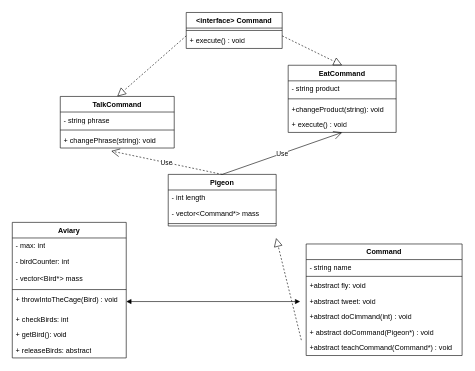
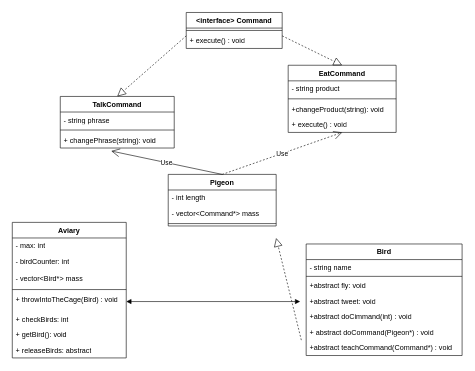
  <mxCell id="0" />
  <mxCell id="1" parent="0" />
- <mxCell id="2" value="Command" style="swimlane;fontStyle=1;align=center;verticalAlign=top;childLayout=stackLayout;horizontal=1;startSize=26;horizontalStack=0;resizeParent=1;resizeParentMax=0;resizeLast=0;collapsible=1;marginBottom=0;whiteSpace=wrap;html=1;" parent="1" vertex="1"><mxGeometry x="510" y="406" width="260" height="186" as="geometry" /></mxCell>
+ <mxCell id="2" value="Bird" style="swimlane;fontStyle=1;align=center;verticalAlign=top;childLayout=stackLayout;horizontal=1;startSize=26;horizontalStack=0;resizeParent=1;resizeParentMax=0;resizeLast=0;collapsible=1;marginBottom=0;whiteSpace=wrap;html=1;" parent="1" vertex="1"><mxGeometry x="510" y="406" width="260" height="186" as="geometry" /></mxCell>
  <mxCell id="3" value="- string name" style="text;strokeColor=none;fillColor=none;align=left;verticalAlign=top;spacingLeft=4;spacingRight=4;overflow=hidden;rotatable=0;points=[[0,0.5],[1,0.5]];portConstraint=eastwest;whiteSpace=wrap;html=1;" vertex="1" parent="2"><mxGeometry y="26" width="260" height="26" as="geometry" /></mxCell>
  <mxCell id="4" value="" style="line;strokeWidth=1;fillColor=none;align=left;verticalAlign=middle;spacingTop=-1;spacingLeft=3;spacingRight=3;rotatable=0;labelPosition=right;points=[];portConstraint=eastwest;strokeColor=inherit;" parent="2" vertex="1"><mxGeometry y="52" width="260" height="4" as="geometry" /></mxCell>
  <mxCell id="5" value="+abstract&amp;nbsp;fly: void" style="text;strokeColor=none;fillColor=none;align=left;verticalAlign=top;spacingLeft=4;spacingRight=4;overflow=hidden;rotatable=0;points=[[0,0.5],[1,0.5]];portConstraint=eastwest;whiteSpace=wrap;html=1;" parent="2" vertex="1"><mxGeometry y="56" width="260" height="26" as="geometry" /></mxCell>
  <mxCell id="6" value="+abstract tweet: void" style="text;strokeColor=none;fillColor=none;align=left;verticalAlign=top;spacingLeft=4;spacingRight=4;overflow=hidden;rotatable=0;points=[[0,0.5],[1,0.5]];portConstraint=eastwest;whiteSpace=wrap;html=1;" vertex="1" parent="2"><mxGeometry y="82" width="260" height="26" as="geometry" /></mxCell>
  <mxCell id="7" value="+abstract doCimmand(int) : void" style="text;strokeColor=none;fillColor=none;align=left;verticalAlign=top;spacingLeft=4;spacingRight=4;overflow=hidden;rotatable=0;points=[[0,0.5],[1,0.5]];portConstraint=eastwest;whiteSpace=wrap;html=1;" vertex="1" parent="2"><mxGeometry y="108" width="260" height="26" as="geometry" /></mxCell>
  <mxCell id="8" value="+ abstract doCommand(Pigeon*) : void" style="text;strokeColor=none;fillColor=none;align=left;verticalAlign=top;spacingLeft=4;spacingRight=4;overflow=hidden;rotatable=0;points=[[0,0.5],[1,0.5]];portConstraint=eastwest;whiteSpace=wrap;html=1;" vertex="1" parent="2"><mxGeometry y="134" width="260" height="26" as="geometry" /></mxCell>
  <mxCell id="9" value="+abstract&amp;nbsp;teachCommand(Command*) : void" style="text;strokeColor=none;fillColor=none;align=left;verticalAlign=top;spacingLeft=4;spacingRight=4;overflow=hidden;rotatable=0;points=[[0,0.5],[1,0.5]];portConstraint=eastwest;whiteSpace=wrap;html=1;" parent="2" vertex="1"><mxGeometry y="160" width="260" height="26" as="geometry" /></mxCell>
  <mxCell id="10" value="Aviary" style="swimlane;fontStyle=1;align=center;verticalAlign=top;childLayout=stackLayout;horizontal=1;startSize=26;horizontalStack=0;resizeParent=1;resizeParentMax=0;resizeLast=0;collapsible=1;marginBottom=0;whiteSpace=wrap;html=1;" parent="1" vertex="1"><mxGeometry x="20" y="370" width="190" height="226" as="geometry" /></mxCell>
  <mxCell id="11" value="- max: int" style="text;strokeColor=none;fillColor=none;align=left;verticalAlign=top;spacingLeft=4;spacingRight=4;overflow=hidden;rotatable=0;points=[[0,0.5],[1,0.5]];portConstraint=eastwest;whiteSpace=wrap;html=1;" parent="10" vertex="1"><mxGeometry y="26" width="190" height="26" as="geometry" /></mxCell>
  <mxCell id="12" value="- birdCounter: int" style="text;strokeColor=none;fillColor=none;align=left;verticalAlign=top;spacingLeft=4;spacingRight=4;overflow=hidden;rotatable=0;points=[[0,0.5],[1,0.5]];portConstraint=eastwest;whiteSpace=wrap;html=1;" parent="10" vertex="1"><mxGeometry y="52" width="190" height="28" as="geometry" /></mxCell>
  <mxCell id="13" value="-&amp;nbsp;vector&amp;lt;Bird*&amp;gt; mass" style="text;strokeColor=none;fillColor=none;align=left;verticalAlign=top;spacingLeft=4;spacingRight=4;overflow=hidden;rotatable=0;points=[[0,0.5],[1,0.5]];portConstraint=eastwest;whiteSpace=wrap;html=1;" vertex="1" parent="10"><mxGeometry y="80" width="190" height="28" as="geometry" /></mxCell>
  <mxCell id="14" value="" style="line;strokeWidth=1;fillColor=none;align=left;verticalAlign=middle;spacingTop=-1;spacingLeft=3;spacingRight=3;rotatable=0;labelPosition=right;points=[];portConstraint=eastwest;strokeColor=inherit;" parent="10" vertex="1"><mxGeometry y="108" width="190" height="8" as="geometry" /></mxCell>
  <mxCell id="15" value="+&amp;nbsp;throwIntoTheСage(Bird) : void" style="text;strokeColor=none;fillColor=none;align=left;verticalAlign=top;spacingLeft=4;spacingRight=4;overflow=hidden;rotatable=0;points=[[0,0.5],[1,0.5]];portConstraint=eastwest;whiteSpace=wrap;html=1;" parent="10" vertex="1"><mxGeometry y="116" width="190" height="32" as="geometry" /></mxCell>
  <mxCell id="16" value="+ checkBirds: int" style="text;strokeColor=none;fillColor=none;align=left;verticalAlign=top;spacingLeft=4;spacingRight=4;overflow=hidden;rotatable=0;points=[[0,0.5],[1,0.5]];portConstraint=eastwest;whiteSpace=wrap;html=1;" vertex="1" parent="10"><mxGeometry y="148" width="190" height="26" as="geometry" /></mxCell>
  <mxCell id="17" value="+ getBird(): void" style="text;strokeColor=none;fillColor=none;align=left;verticalAlign=top;spacingLeft=4;spacingRight=4;overflow=hidden;rotatable=0;points=[[0,0.5],[1,0.5]];portConstraint=eastwest;whiteSpace=wrap;html=1;" parent="10" vertex="1"><mxGeometry y="174" width="190" height="26" as="geometry" /></mxCell>
  <mxCell id="18" value="+&amp;nbsp;releaseBirds: abstract" style="text;strokeColor=none;fillColor=none;align=left;verticalAlign=top;spacingLeft=4;spacingRight=4;overflow=hidden;rotatable=0;points=[[0,0.5],[1,0.5]];portConstraint=eastwest;whiteSpace=wrap;html=1;" parent="10" vertex="1"><mxGeometry y="200" width="190" height="26" as="geometry" /></mxCell>
  <mxCell id="19" value="Pigeon" style="swimlane;fontStyle=1;align=center;verticalAlign=top;childLayout=stackLayout;horizontal=1;startSize=26;horizontalStack=0;resizeParent=1;resizeParentMax=0;resizeLast=0;collapsible=1;marginBottom=0;whiteSpace=wrap;html=1;" parent="1" vertex="1"><mxGeometry x="280" y="290" width="180" height="86" as="geometry" /></mxCell>
  <mxCell id="20" value="- int length" style="text;strokeColor=none;fillColor=none;align=left;verticalAlign=top;spacingLeft=4;spacingRight=4;overflow=hidden;rotatable=0;points=[[0,0.5],[1,0.5]];portConstraint=eastwest;whiteSpace=wrap;html=1;" vertex="1" parent="19"><mxGeometry y="26" width="180" height="26" as="geometry" /></mxCell>
  <mxCell id="21" value="-&amp;nbsp;vector&amp;lt;Command*&amp;gt; mass" style="text;strokeColor=none;fillColor=none;align=left;verticalAlign=top;spacingLeft=4;spacingRight=4;overflow=hidden;rotatable=0;points=[[0,0.5],[1,0.5]];portConstraint=eastwest;whiteSpace=wrap;html=1;" vertex="1" parent="19"><mxGeometry y="52" width="180" height="26" as="geometry" /></mxCell>
  <mxCell id="22" value="" style="line;strokeWidth=1;fillColor=none;align=left;verticalAlign=middle;spacingTop=-1;spacingLeft=3;spacingRight=3;rotatable=0;labelPosition=right;points=[];portConstraint=eastwest;strokeColor=inherit;" parent="19" vertex="1"><mxGeometry y="78" width="180" height="8" as="geometry" /></mxCell>
  <mxCell id="23" value="&amp;lt;interface&amp;gt; Command" style="swimlane;fontStyle=1;align=center;verticalAlign=top;childLayout=stackLayout;horizontal=1;startSize=26;horizontalStack=0;resizeParent=1;resizeParentMax=0;resizeLast=0;collapsible=1;marginBottom=0;whiteSpace=wrap;html=1;" vertex="1" parent="1"><mxGeometry x="310" y="20" width="160" height="60" as="geometry" /></mxCell>
  <mxCell id="24" value="" style="line;strokeWidth=1;fillColor=none;align=left;verticalAlign=middle;spacingTop=-1;spacingLeft=3;spacingRight=3;rotatable=0;labelPosition=right;points=[];portConstraint=eastwest;strokeColor=inherit;" vertex="1" parent="23"><mxGeometry y="26" width="160" height="8" as="geometry" /></mxCell>
  <mxCell id="25" value="+ execute() : void" style="text;strokeColor=none;fillColor=none;align=left;verticalAlign=top;spacingLeft=4;spacingRight=4;overflow=hidden;rotatable=0;points=[[0,0.5],[1,0.5]];portConstraint=eastwest;whiteSpace=wrap;html=1;" vertex="1" parent="23"><mxGeometry y="34" width="160" height="26" as="geometry" /></mxCell>
  <mxCell id="26" value="TalkCommand" style="swimlane;fontStyle=1;align=center;verticalAlign=top;childLayout=stackLayout;horizontal=1;startSize=26;horizontalStack=0;resizeParent=1;resizeParentMax=0;resizeLast=0;collapsible=1;marginBottom=0;whiteSpace=wrap;html=1;" vertex="1" parent="1"><mxGeometry x="100" y="160" width="190" height="86" as="geometry" /></mxCell>
  <mxCell id="27" value="- string phrase" style="text;strokeColor=none;fillColor=none;align=left;verticalAlign=top;spacingLeft=4;spacingRight=4;overflow=hidden;rotatable=0;points=[[0,0.5],[1,0.5]];portConstraint=eastwest;whiteSpace=wrap;html=1;" vertex="1" parent="26"><mxGeometry y="26" width="190" height="26" as="geometry" /></mxCell>
  <mxCell id="28" value="" style="line;strokeWidth=1;fillColor=none;align=left;verticalAlign=middle;spacingTop=-1;spacingLeft=3;spacingRight=3;rotatable=0;labelPosition=right;points=[];portConstraint=eastwest;strokeColor=inherit;" vertex="1" parent="26"><mxGeometry y="52" width="190" height="8" as="geometry" /></mxCell>
  <mxCell id="29" value="+&amp;nbsp;changePhrase(string): void" style="text;strokeColor=none;fillColor=none;align=left;verticalAlign=top;spacingLeft=4;spacingRight=4;overflow=hidden;rotatable=0;points=[[0,0.5],[1,0.5]];portConstraint=eastwest;whiteSpace=wrap;html=1;" vertex="1" parent="26"><mxGeometry y="60" width="190" height="26" as="geometry" /></mxCell>
  <mxCell id="30" value="EatCommand" style="swimlane;fontStyle=1;align=center;verticalAlign=top;childLayout=stackLayout;horizontal=1;startSize=26;horizontalStack=0;resizeParent=1;resizeParentMax=0;resizeLast=0;collapsible=1;marginBottom=0;whiteSpace=wrap;html=1;" vertex="1" parent="1"><mxGeometry x="480" y="108" width="180" height="112" as="geometry" /></mxCell>
  <mxCell id="31" value="- string product&amp;nbsp;" style="text;strokeColor=none;fillColor=none;align=left;verticalAlign=top;spacingLeft=4;spacingRight=4;overflow=hidden;rotatable=0;points=[[0,0.5],[1,0.5]];portConstraint=eastwest;whiteSpace=wrap;html=1;" vertex="1" parent="30"><mxGeometry y="26" width="180" height="26" as="geometry" /></mxCell>
  <mxCell id="32" value="" style="line;strokeWidth=1;fillColor=none;align=left;verticalAlign=middle;spacingTop=-1;spacingLeft=3;spacingRight=3;rotatable=0;labelPosition=right;points=[];portConstraint=eastwest;strokeColor=inherit;" vertex="1" parent="30"><mxGeometry y="52" width="180" height="8" as="geometry" /></mxCell>
  <mxCell id="33" value="+changeProduct(string): void" style="text;strokeColor=none;fillColor=none;align=left;verticalAlign=top;spacingLeft=4;spacingRight=4;overflow=hidden;rotatable=0;points=[[0,0.5],[1,0.5]];portConstraint=eastwest;whiteSpace=wrap;html=1;" vertex="1" parent="30"><mxGeometry y="60" width="180" height="26" as="geometry" /></mxCell>
  <mxCell id="34" value="+ execute() : void" style="text;strokeColor=none;fillColor=none;align=left;verticalAlign=top;spacingLeft=4;spacingRight=4;overflow=hidden;rotatable=0;points=[[0,0.5],[1,0.5]];portConstraint=eastwest;whiteSpace=wrap;html=1;" vertex="1" parent="30"><mxGeometry y="86" width="180" height="26" as="geometry" /></mxCell>
  <mxCell id="35" value="" style="endArrow=block;dashed=1;endFill=0;endSize=12;html=1;rounded=0;entryX=0.5;entryY=0;entryDx=0;entryDy=0;exitX=0;exitY=0.5;exitDx=0;exitDy=0;" edge="1" parent="1" target="26"><mxGeometry width="160" relative="1" as="geometry"><mxPoint x="310" y="59" as="sourcePoint" /><mxPoint x="360" y="60" as="targetPoint" /></mxGeometry></mxCell>
  <mxCell id="36" value="" style="endArrow=block;dashed=1;endFill=0;endSize=12;html=1;rounded=0;entryX=0.5;entryY=0;entryDx=0;entryDy=0;exitX=1;exitY=0.5;exitDx=0;exitDy=0;" edge="1" parent="1" target="30"><mxGeometry width="160" relative="1" as="geometry"><mxPoint x="470" y="59" as="sourcePoint" /><mxPoint x="590" y="140" as="targetPoint" /></mxGeometry></mxCell>
- <mxCell id="37" value="Use" style="endArrow=open;endSize=12;dashed=1;html=1;rounded=0;exitX=0.5;exitY=0;exitDx=0;exitDy=0;entryX=0.447;entryY=1.192;entryDx=0;entryDy=0;entryPerimeter=0;" edge="1" parent="1" source="19" target="29"><mxGeometry width="160" relative="1" as="geometry"><mxPoint x="310" y="260" as="sourcePoint" /><mxPoint x="470" y="260" as="targetPoint" /></mxGeometry></mxCell>
- <mxCell id="38" value="Use" style="endArrow=open;endSize=12;dashed=0;html=1;rounded=0;exitX=0.5;exitY=0;exitDx=0;exitDy=0;entryX=0.5;entryY=1;entryDx=0;entryDy=0;" edge="1" parent="1" source="19" target="30"><mxGeometry width="160" relative="1" as="geometry"><mxPoint x="410" y="250" as="sourcePoint" /><mxPoint x="570" y="250" as="targetPoint" /></mxGeometry></mxCell>
+ <mxCell id="37" value="Use" style="endArrow=open;endSize=12;dashed=0;html=1;rounded=0;exitX=0.5;exitY=0;exitDx=0;exitDy=0;entryX=0.447;entryY=1.192;entryDx=0;entryDy=0;entryPerimeter=0;" edge="1" parent="1" source="19" target="29"><mxGeometry width="160" relative="1" as="geometry"><mxPoint x="310" y="260" as="sourcePoint" /><mxPoint x="470" y="260" as="targetPoint" /></mxGeometry></mxCell>
+ <mxCell id="38" value="Use" style="endArrow=open;endSize=12;dashed=1;html=1;rounded=0;exitX=0.5;exitY=0;exitDx=0;exitDy=0;entryX=0.5;entryY=1;entryDx=0;entryDy=0;" edge="1" parent="1" source="19" target="30"><mxGeometry width="160" relative="1" as="geometry"><mxPoint x="410" y="250" as="sourcePoint" /><mxPoint x="570" y="250" as="targetPoint" /></mxGeometry></mxCell>
  <mxCell id="39" value="" style="endArrow=block;dashed=1;endFill=0;endSize=12;html=1;rounded=0;exitX=-0.031;exitY=0.014;exitDx=0;exitDy=0;exitPerimeter=0;entryX=1;entryY=0.5;entryDx=0;entryDy=0;" edge="1" parent="1" source="9"><mxGeometry width="160" relative="1" as="geometry"><mxPoint x="390" y="460" as="sourcePoint" /><mxPoint x="460" y="396" as="targetPoint" /></mxGeometry></mxCell>
  <mxCell id="40" value="" style="endArrow=block;startArrow=block;endFill=1;startFill=1;html=1;rounded=0;exitX=1;exitY=0.5;exitDx=0;exitDy=0;" edge="1" parent="1" source="15"><mxGeometry width="160" relative="1" as="geometry"><mxPoint x="274" y="470" as="sourcePoint" /><mxPoint x="500" y="502" as="targetPoint" /></mxGeometry></mxCell>
